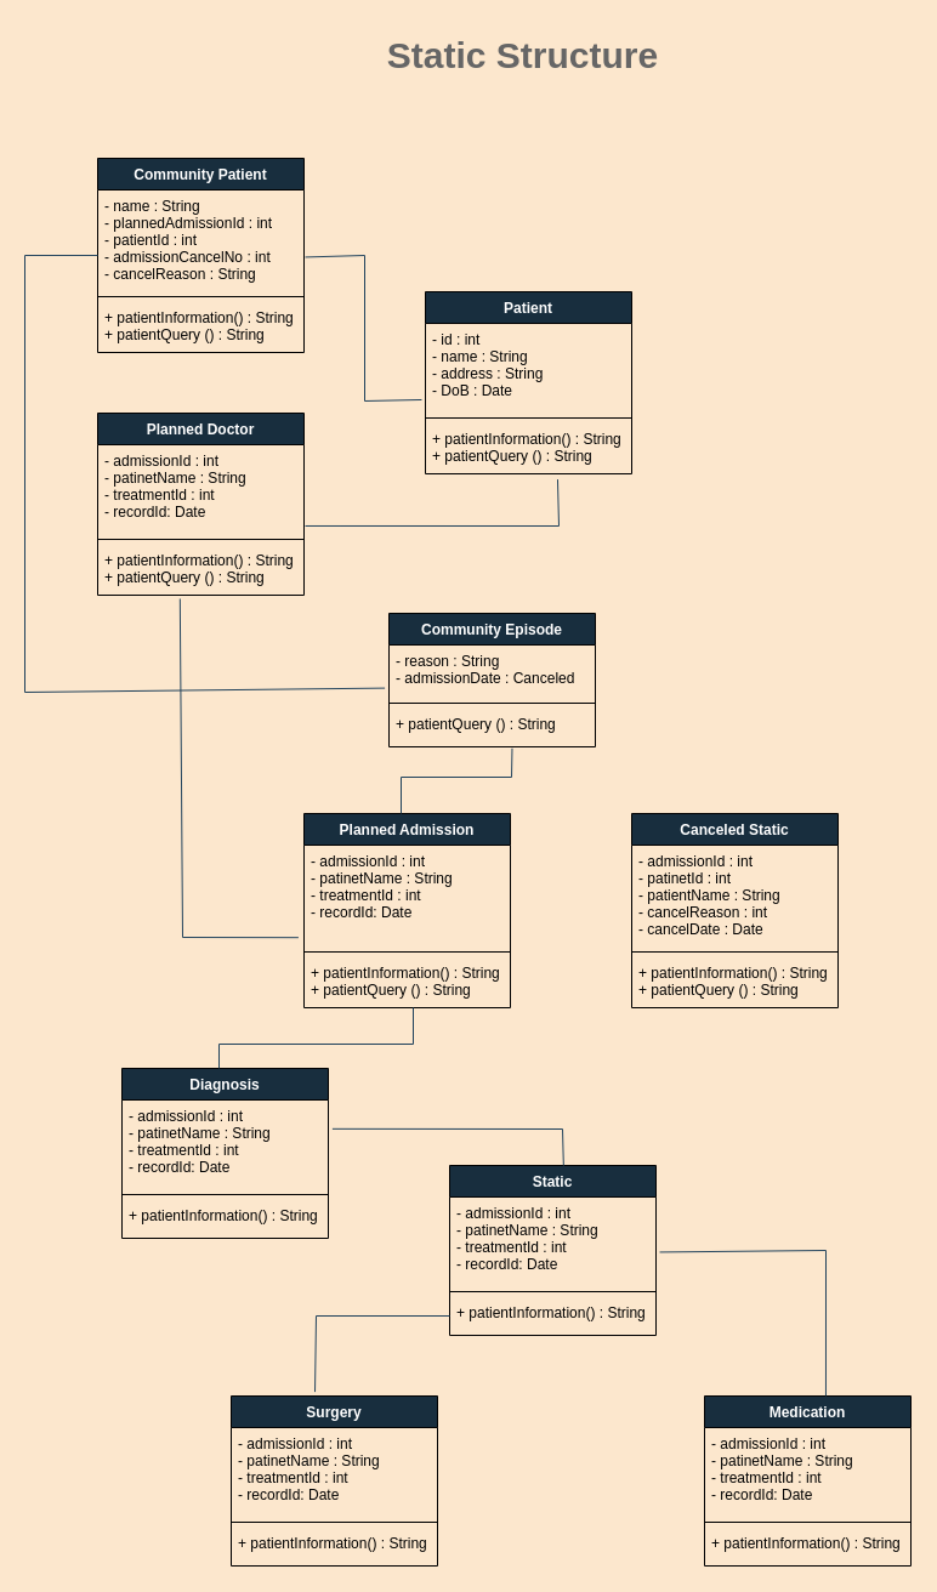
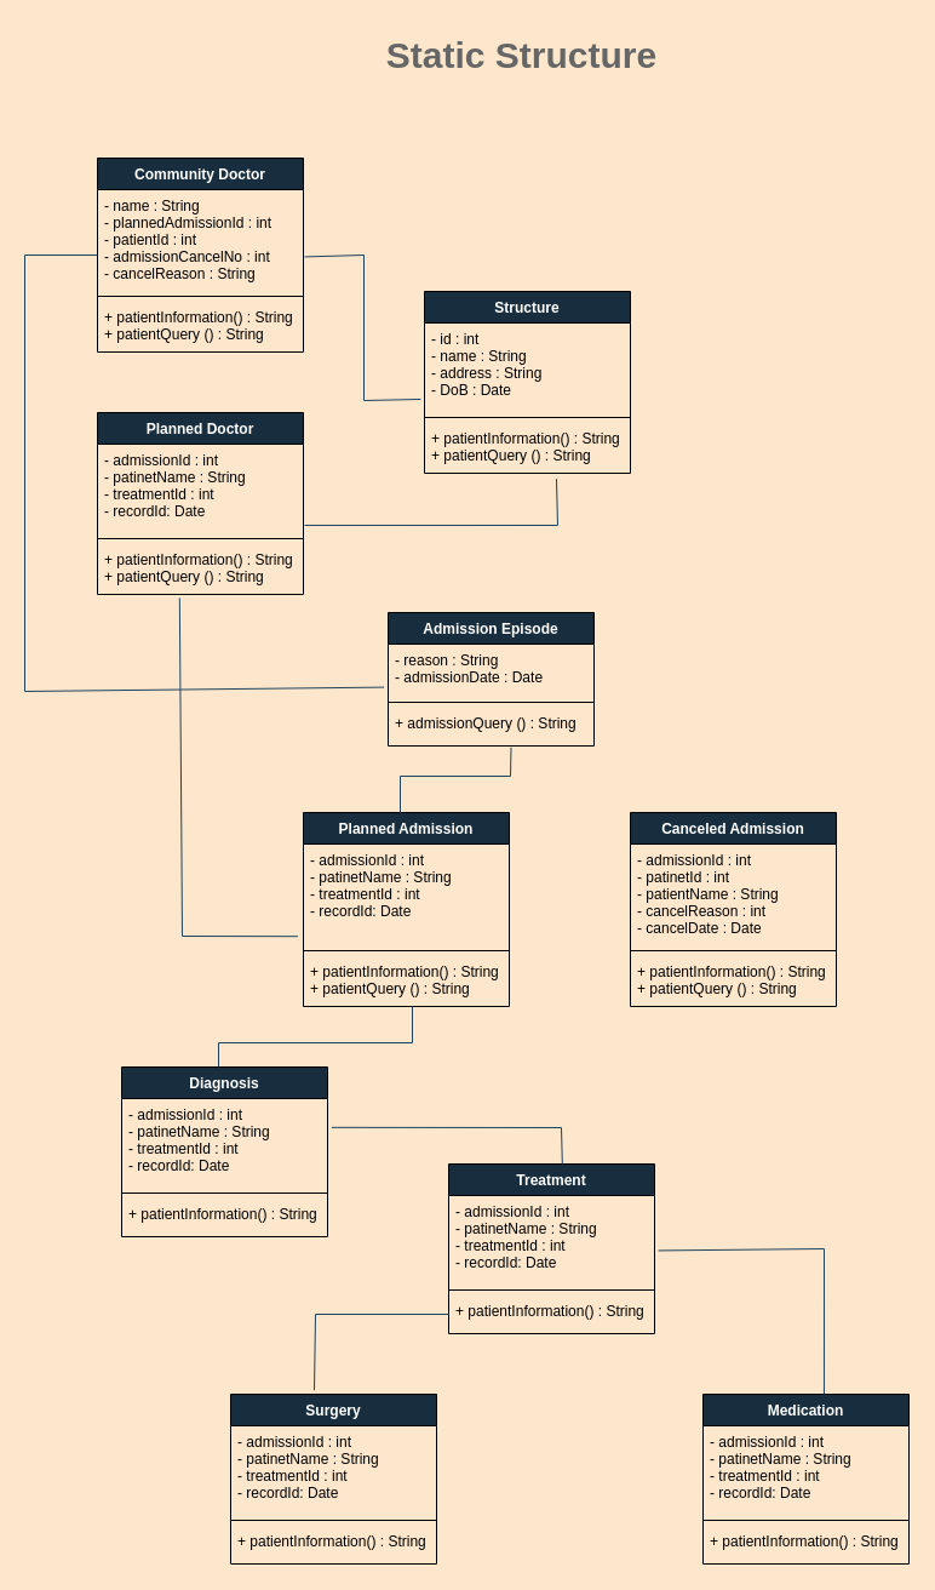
  <mxCell id="0" />
  <mxCell id="1" parent="0" />
- <mxCell id="2" value="Community Patient" style="swimlane;fontStyle=1;align=center;verticalAlign=top;childLayout=stackLayout;horizontal=1;startSize=26;horizontalStack=0;resizeParent=1;resizeParentMax=0;resizeLast=0;collapsible=1;marginBottom=0;fillColor=#182E3E;strokeColor=#000000;fontColor=#FFFFFF;" parent="1" vertex="1"><mxGeometry x="80" y="130" width="170" height="160" as="geometry" /></mxCell>
+ <mxCell id="2" value="Community Doctor" style="swimlane;fontStyle=1;align=center;verticalAlign=top;childLayout=stackLayout;horizontal=1;startSize=26;horizontalStack=0;resizeParent=1;resizeParentMax=0;resizeLast=0;collapsible=1;marginBottom=0;fillColor=#182E3E;strokeColor=#000000;fontColor=#FFFFFF;" parent="1" vertex="1"><mxGeometry x="80" y="130" width="170" height="160" as="geometry" /></mxCell>
  <mxCell id="3" value="- name : String&#10;- plannedAdmissionId : int&#10;- patientId : int&#10;- admissionCancelNo : int&#10;- cancelReason : String" style="text;strokeColor=none;fillColor=none;align=left;verticalAlign=top;spacingLeft=4;spacingRight=4;overflow=hidden;rotatable=0;points=[[0,0.5],[1,0.5]];portConstraint=eastwest;fontColor=#000000;" parent="2" vertex="1"><mxGeometry y="26" width="170" height="84" as="geometry" /></mxCell>
  <mxCell id="4" value="" style="line;strokeWidth=1;fillColor=none;align=left;verticalAlign=middle;spacingTop=-1;spacingLeft=3;spacingRight=3;rotatable=0;labelPosition=right;points=[];portConstraint=eastwest;strokeColor=#000000;labelBackgroundColor=#FCE7CD;fontColor=#FFFFFF;" parent="2" vertex="1"><mxGeometry y="110" width="170" height="8" as="geometry" /></mxCell>
  <mxCell id="5" value="+ patientInformation() : String&#10;+ patientQuery () : String" style="text;strokeColor=none;fillColor=none;align=left;verticalAlign=top;spacingLeft=4;spacingRight=4;overflow=hidden;rotatable=0;points=[[0,0.5],[1,0.5]];portConstraint=eastwest;fontColor=#000000;" parent="2" vertex="1"><mxGeometry y="118" width="170" height="42" as="geometry" /></mxCell>
  <mxCell id="6" value="Planned Doctor" style="swimlane;fontStyle=1;align=center;verticalAlign=top;childLayout=stackLayout;horizontal=1;startSize=26;horizontalStack=0;resizeParent=1;resizeParentMax=0;resizeLast=0;collapsible=1;marginBottom=0;fillColor=#182E3E;strokeColor=#000000;fontColor=#FFFFFF;" parent="1" vertex="1"><mxGeometry x="80" y="340" width="170" height="150" as="geometry" /></mxCell>
  <mxCell id="7" value="- admissionId : int&#10;- patinetName : String&#10;- treatmentId : int&#10;- recordId: Date" style="text;strokeColor=none;fillColor=none;align=left;verticalAlign=top;spacingLeft=4;spacingRight=4;overflow=hidden;rotatable=0;points=[[0,0.5],[1,0.5]];portConstraint=eastwest;fontColor=#000000;" parent="6" vertex="1"><mxGeometry y="26" width="170" height="74" as="geometry" /></mxCell>
  <mxCell id="8" value="" style="line;strokeWidth=1;fillColor=none;align=left;verticalAlign=middle;spacingTop=-1;spacingLeft=3;spacingRight=3;rotatable=0;labelPosition=right;points=[];portConstraint=eastwest;strokeColor=#000000;labelBackgroundColor=#FCE7CD;fontColor=#FFFFFF;" parent="6" vertex="1"><mxGeometry y="100" width="170" height="8" as="geometry" /></mxCell>
  <mxCell id="9" value="+ patientInformation() : String&#10;+ patientQuery () : String" style="text;strokeColor=none;fillColor=none;align=left;verticalAlign=top;spacingLeft=4;spacingRight=4;overflow=hidden;rotatable=0;points=[[0,0.5],[1,0.5]];portConstraint=eastwest;fontColor=#000000;" parent="6" vertex="1"><mxGeometry y="108" width="170" height="42" as="geometry" /></mxCell>
- <mxCell id="10" value="Patient" style="swimlane;fontStyle=1;align=center;verticalAlign=top;childLayout=stackLayout;horizontal=1;startSize=26;horizontalStack=0;resizeParent=1;resizeParentMax=0;resizeLast=0;collapsible=1;marginBottom=0;fillColor=#182E3E;strokeColor=#000000;fontColor=#FFFFFF;" parent="1" vertex="1"><mxGeometry x="350" y="240" width="170" height="150" as="geometry" /></mxCell>
+ <mxCell id="10" value="Structure" style="swimlane;fontStyle=1;align=center;verticalAlign=top;childLayout=stackLayout;horizontal=1;startSize=26;horizontalStack=0;resizeParent=1;resizeParentMax=0;resizeLast=0;collapsible=1;marginBottom=0;fillColor=#182E3E;strokeColor=#000000;fontColor=#FFFFFF;" parent="1" vertex="1"><mxGeometry x="350" y="240" width="170" height="150" as="geometry" /></mxCell>
  <mxCell id="11" value="- id : int&#10;- name : String&#10;- address : String&#10;- DoB : Date" style="text;strokeColor=none;fillColor=none;align=left;verticalAlign=top;spacingLeft=4;spacingRight=4;overflow=hidden;rotatable=0;points=[[0,0.5],[1,0.5]];portConstraint=eastwest;fontColor=#000000;" parent="10" vertex="1"><mxGeometry y="26" width="170" height="74" as="geometry" /></mxCell>
  <mxCell id="12" value="" style="line;strokeWidth=1;fillColor=none;align=left;verticalAlign=middle;spacingTop=-1;spacingLeft=3;spacingRight=3;rotatable=0;labelPosition=right;points=[];portConstraint=eastwest;strokeColor=#000000;labelBackgroundColor=#FCE7CD;fontColor=#FFFFFF;" parent="10" vertex="1"><mxGeometry y="100" width="170" height="8" as="geometry" /></mxCell>
  <mxCell id="13" value="+ patientInformation() : String&#10;+ patientQuery () : String" style="text;strokeColor=none;fillColor=none;align=left;verticalAlign=top;spacingLeft=4;spacingRight=4;overflow=hidden;rotatable=0;points=[[0,0.5],[1,0.5]];portConstraint=eastwest;fontColor=#000000;" parent="10" vertex="1"><mxGeometry y="108" width="170" height="42" as="geometry" /></mxCell>
- <mxCell id="14" value="Community Episode" style="swimlane;fontStyle=1;align=center;verticalAlign=top;childLayout=stackLayout;horizontal=1;startSize=26;horizontalStack=0;resizeParent=1;resizeParentMax=0;resizeLast=0;collapsible=1;marginBottom=0;fillColor=#182E3E;strokeColor=#000000;fontColor=#FFFFFF;" parent="1" vertex="1"><mxGeometry x="320" y="505" width="170" height="110" as="geometry" /></mxCell>
- <mxCell id="15" value="- reason : String&#10;- admissionDate : Canceled" style="text;strokeColor=none;fillColor=none;align=left;verticalAlign=top;spacingLeft=4;spacingRight=4;overflow=hidden;rotatable=0;points=[[0,0.5],[1,0.5]];portConstraint=eastwest;fontColor=#000000;" parent="14" vertex="1"><mxGeometry y="26" width="170" height="44" as="geometry" /></mxCell>
+ <mxCell id="14" value="Admission Episode" style="swimlane;fontStyle=1;align=center;verticalAlign=top;childLayout=stackLayout;horizontal=1;startSize=26;horizontalStack=0;resizeParent=1;resizeParentMax=0;resizeLast=0;collapsible=1;marginBottom=0;fillColor=#182E3E;strokeColor=#000000;fontColor=#FFFFFF;" parent="1" vertex="1"><mxGeometry x="320" y="505" width="170" height="110" as="geometry" /></mxCell>
+ <mxCell id="15" value="- reason : String&#10;- admissionDate : Date" style="text;strokeColor=none;fillColor=none;align=left;verticalAlign=top;spacingLeft=4;spacingRight=4;overflow=hidden;rotatable=0;points=[[0,0.5],[1,0.5]];portConstraint=eastwest;fontColor=#000000;" parent="14" vertex="1"><mxGeometry y="26" width="170" height="44" as="geometry" /></mxCell>
  <mxCell id="16" value="" style="line;strokeWidth=1;fillColor=none;align=left;verticalAlign=middle;spacingTop=-1;spacingLeft=3;spacingRight=3;rotatable=0;labelPosition=right;points=[];portConstraint=eastwest;strokeColor=#000000;labelBackgroundColor=#FCE7CD;fontColor=#FFFFFF;" parent="14" vertex="1"><mxGeometry y="70" width="170" height="8" as="geometry" /></mxCell>
- <mxCell id="17" value="+ patientQuery () : String" style="text;strokeColor=none;fillColor=none;align=left;verticalAlign=top;spacingLeft=4;spacingRight=4;overflow=hidden;rotatable=0;points=[[0,0.5],[1,0.5]];portConstraint=eastwest;fontColor=#000000;" parent="14" vertex="1"><mxGeometry y="78" width="170" height="32" as="geometry" /></mxCell>
+ <mxCell id="17" value="+ admissionQuery () : String" style="text;strokeColor=none;fillColor=none;align=left;verticalAlign=top;spacingLeft=4;spacingRight=4;overflow=hidden;rotatable=0;points=[[0,0.5],[1,0.5]];portConstraint=eastwest;fontColor=#000000;" parent="14" vertex="1"><mxGeometry y="78" width="170" height="32" as="geometry" /></mxCell>
  <mxCell id="18" value="Planned Admission" style="swimlane;fontStyle=1;align=center;verticalAlign=top;childLayout=stackLayout;horizontal=1;startSize=26;horizontalStack=0;resizeParent=1;resizeParentMax=0;resizeLast=0;collapsible=1;marginBottom=0;fillColor=#182E3E;strokeColor=#000000;fontColor=#FFFFFF;" parent="1" vertex="1"><mxGeometry x="250" y="670" width="170" height="160" as="geometry" /></mxCell>
  <mxCell id="19" value="- admissionId : int&#10;- patinetName : String&#10;- treatmentId : int&#10;- recordId: Date" style="text;strokeColor=none;fillColor=none;align=left;verticalAlign=top;spacingLeft=4;spacingRight=4;overflow=hidden;rotatable=0;points=[[0,0.5],[1,0.5]];portConstraint=eastwest;fontColor=#000000;" parent="18" vertex="1"><mxGeometry y="26" width="170" height="84" as="geometry" /></mxCell>
  <mxCell id="20" value="" style="line;strokeWidth=1;fillColor=none;align=left;verticalAlign=middle;spacingTop=-1;spacingLeft=3;spacingRight=3;rotatable=0;labelPosition=right;points=[];portConstraint=eastwest;strokeColor=#000000;labelBackgroundColor=#FCE7CD;fontColor=#FFFFFF;" parent="18" vertex="1"><mxGeometry y="110" width="170" height="8" as="geometry" /></mxCell>
  <mxCell id="21" value="+ patientInformation() : String&#10;+ patientQuery () : String" style="text;strokeColor=none;fillColor=none;align=left;verticalAlign=top;spacingLeft=4;spacingRight=4;overflow=hidden;rotatable=0;points=[[0,0.5],[1,0.5]];portConstraint=eastwest;fontColor=#000000;" parent="18" vertex="1"><mxGeometry y="118" width="170" height="42" as="geometry" /></mxCell>
- <mxCell id="22" value="Canceled Static" style="swimlane;fontStyle=1;align=center;verticalAlign=top;childLayout=stackLayout;horizontal=1;startSize=26;horizontalStack=0;resizeParent=1;resizeParentMax=0;resizeLast=0;collapsible=1;marginBottom=0;fillColor=#182E3E;strokeColor=#000000;fontColor=#FFFFFF;" parent="1" vertex="1"><mxGeometry x="520" y="670" width="170" height="160" as="geometry" /></mxCell>
+ <mxCell id="22" value="Canceled Admission" style="swimlane;fontStyle=1;align=center;verticalAlign=top;childLayout=stackLayout;horizontal=1;startSize=26;horizontalStack=0;resizeParent=1;resizeParentMax=0;resizeLast=0;collapsible=1;marginBottom=0;fillColor=#182E3E;strokeColor=#000000;fontColor=#FFFFFF;" parent="1" vertex="1"><mxGeometry x="520" y="670" width="170" height="160" as="geometry" /></mxCell>
  <mxCell id="23" value="- admissionId : int&#10;- patinetId : int&#10;- patientName : String&#10;- cancelReason : int&#10;- cancelDate : Date" style="text;strokeColor=none;fillColor=none;align=left;verticalAlign=top;spacingLeft=4;spacingRight=4;overflow=hidden;rotatable=0;points=[[0,0.5],[1,0.5]];portConstraint=eastwest;fontColor=#000000;" parent="22" vertex="1"><mxGeometry y="26" width="170" height="84" as="geometry" /></mxCell>
  <mxCell id="24" value="" style="line;strokeWidth=1;fillColor=none;align=left;verticalAlign=middle;spacingTop=-1;spacingLeft=3;spacingRight=3;rotatable=0;labelPosition=right;points=[];portConstraint=eastwest;strokeColor=#000000;labelBackgroundColor=#FCE7CD;fontColor=#FFFFFF;" parent="22" vertex="1"><mxGeometry y="110" width="170" height="8" as="geometry" /></mxCell>
  <mxCell id="25" value="+ patientInformation() : String&#10;+ patientQuery () : String" style="text;strokeColor=none;fillColor=none;align=left;verticalAlign=top;spacingLeft=4;spacingRight=4;overflow=hidden;rotatable=0;points=[[0,0.5],[1,0.5]];portConstraint=eastwest;fontColor=#000000;" parent="22" vertex="1"><mxGeometry y="118" width="170" height="42" as="geometry" /></mxCell>
  <mxCell id="26" value="Diagnosis" style="swimlane;fontStyle=1;align=center;verticalAlign=top;childLayout=stackLayout;horizontal=1;startSize=26;horizontalStack=0;resizeParent=1;resizeParentMax=0;resizeLast=0;collapsible=1;marginBottom=0;fillColor=#182E3E;strokeColor=#000000;fontColor=#FFFFFF;" parent="1" vertex="1"><mxGeometry x="100" y="880" width="170" height="140" as="geometry" /></mxCell>
  <mxCell id="27" value="- admissionId : int&#10;- patinetName : String&#10;- treatmentId : int&#10;- recordId: Date" style="text;strokeColor=none;fillColor=none;align=left;verticalAlign=top;spacingLeft=4;spacingRight=4;overflow=hidden;rotatable=0;points=[[0,0.5],[1,0.5]];portConstraint=eastwest;fontColor=#000000;" parent="26" vertex="1"><mxGeometry y="26" width="170" height="74" as="geometry" /></mxCell>
  <mxCell id="28" value="" style="line;strokeWidth=1;fillColor=none;align=left;verticalAlign=middle;spacingTop=-1;spacingLeft=3;spacingRight=3;rotatable=0;labelPosition=right;points=[];portConstraint=eastwest;strokeColor=#000000;labelBackgroundColor=#FCE7CD;fontColor=#FFFFFF;" parent="26" vertex="1"><mxGeometry y="100" width="170" height="8" as="geometry" /></mxCell>
  <mxCell id="29" value="+ patientInformation() : String" style="text;strokeColor=none;fillColor=none;align=left;verticalAlign=top;spacingLeft=4;spacingRight=4;overflow=hidden;rotatable=0;points=[[0,0.5],[1,0.5]];portConstraint=eastwest;fontColor=#000000;" parent="26" vertex="1"><mxGeometry y="108" width="170" height="32" as="geometry" /></mxCell>
- <mxCell id="30" value="Static" style="swimlane;fontStyle=1;align=center;verticalAlign=top;childLayout=stackLayout;horizontal=1;startSize=26;horizontalStack=0;resizeParent=1;resizeParentMax=0;resizeLast=0;collapsible=1;marginBottom=0;fillColor=#182E3E;strokeColor=#000000;fontColor=#FFFFFF;" parent="1" vertex="1"><mxGeometry x="370" y="960" width="170" height="140" as="geometry" /></mxCell>
+ <mxCell id="30" value="Treatment" style="swimlane;fontStyle=1;align=center;verticalAlign=top;childLayout=stackLayout;horizontal=1;startSize=26;horizontalStack=0;resizeParent=1;resizeParentMax=0;resizeLast=0;collapsible=1;marginBottom=0;fillColor=#182E3E;strokeColor=#000000;fontColor=#FFFFFF;" parent="1" vertex="1"><mxGeometry x="370" y="960" width="170" height="140" as="geometry" /></mxCell>
  <mxCell id="31" value="- admissionId : int&#10;- patinetName : String&#10;- treatmentId : int&#10;- recordId: Date" style="text;strokeColor=none;fillColor=none;align=left;verticalAlign=top;spacingLeft=4;spacingRight=4;overflow=hidden;rotatable=0;points=[[0,0.5],[1,0.5]];portConstraint=eastwest;fontColor=#000000;" parent="30" vertex="1"><mxGeometry y="26" width="170" height="74" as="geometry" /></mxCell>
  <mxCell id="32" value="" style="line;strokeWidth=1;fillColor=none;align=left;verticalAlign=middle;spacingTop=-1;spacingLeft=3;spacingRight=3;rotatable=0;labelPosition=right;points=[];portConstraint=eastwest;strokeColor=#000000;labelBackgroundColor=#FCE7CD;fontColor=#FFFFFF;" parent="30" vertex="1"><mxGeometry y="100" width="170" height="8" as="geometry" /></mxCell>
  <mxCell id="33" value="+ patientInformation() : String" style="text;strokeColor=none;fillColor=none;align=left;verticalAlign=top;spacingLeft=4;spacingRight=4;overflow=hidden;rotatable=0;points=[[0,0.5],[1,0.5]];portConstraint=eastwest;fontColor=#000000;" parent="30" vertex="1"><mxGeometry y="108" width="170" height="32" as="geometry" /></mxCell>
  <mxCell id="34" value="Surgery" style="swimlane;fontStyle=1;align=center;verticalAlign=top;childLayout=stackLayout;horizontal=1;startSize=26;horizontalStack=0;resizeParent=1;resizeParentMax=0;resizeLast=0;collapsible=1;marginBottom=0;fillColor=#182E3E;strokeColor=#000000;fontColor=#FFFFFF;" parent="1" vertex="1"><mxGeometry x="190" y="1150" width="170" height="140" as="geometry" /></mxCell>
  <mxCell id="35" value="- admissionId : int&#10;- patinetName : String&#10;- treatmentId : int&#10;- recordId: Date" style="text;strokeColor=none;fillColor=none;align=left;verticalAlign=top;spacingLeft=4;spacingRight=4;overflow=hidden;rotatable=0;points=[[0,0.5],[1,0.5]];portConstraint=eastwest;fontColor=#000000;" parent="34" vertex="1"><mxGeometry y="26" width="170" height="74" as="geometry" /></mxCell>
  <mxCell id="36" value="" style="line;strokeWidth=1;fillColor=none;align=left;verticalAlign=middle;spacingTop=-1;spacingLeft=3;spacingRight=3;rotatable=0;labelPosition=right;points=[];portConstraint=eastwest;strokeColor=#000000;labelBackgroundColor=#FCE7CD;fontColor=#FFFFFF;" parent="34" vertex="1"><mxGeometry y="100" width="170" height="8" as="geometry" /></mxCell>
  <mxCell id="37" value="+ patientInformation() : String" style="text;strokeColor=none;fillColor=none;align=left;verticalAlign=top;spacingLeft=4;spacingRight=4;overflow=hidden;rotatable=0;points=[[0,0.5],[1,0.5]];portConstraint=eastwest;fontColor=#000000;" parent="34" vertex="1"><mxGeometry y="108" width="170" height="32" as="geometry" /></mxCell>
  <mxCell id="38" value="Medication" style="swimlane;fontStyle=1;align=center;verticalAlign=top;childLayout=stackLayout;horizontal=1;startSize=26;horizontalStack=0;resizeParent=1;resizeParentMax=0;resizeLast=0;collapsible=1;marginBottom=0;fillColor=#182E3E;strokeColor=#000000;fontColor=#FFFFFF;" parent="1" vertex="1"><mxGeometry x="580" y="1150" width="170" height="140" as="geometry" /></mxCell>
  <mxCell id="39" value="- admissionId : int&#10;- patinetName : String&#10;- treatmentId : int&#10;- recordId: Date" style="text;strokeColor=none;fillColor=none;align=left;verticalAlign=top;spacingLeft=4;spacingRight=4;overflow=hidden;rotatable=0;points=[[0,0.5],[1,0.5]];portConstraint=eastwest;fontColor=#000000;" parent="38" vertex="1"><mxGeometry y="26" width="170" height="74" as="geometry" /></mxCell>
  <mxCell id="40" value="" style="line;strokeWidth=1;fillColor=none;align=left;verticalAlign=middle;spacingTop=-1;spacingLeft=3;spacingRight=3;rotatable=0;labelPosition=right;points=[];portConstraint=eastwest;strokeColor=#000000;labelBackgroundColor=#FCE7CD;fontColor=#FFFFFF;" parent="38" vertex="1"><mxGeometry y="100" width="170" height="8" as="geometry" /></mxCell>
  <mxCell id="41" value="+ patientInformation() : String" style="text;strokeColor=none;fillColor=none;align=left;verticalAlign=top;spacingLeft=4;spacingRight=4;overflow=hidden;rotatable=0;points=[[0,0.5],[1,0.5]];portConstraint=eastwest;fontColor=#000000;" parent="38" vertex="1"><mxGeometry y="108" width="170" height="32" as="geometry" /></mxCell>
  <mxCell id="42" value="&lt;b&gt;&lt;font color=&quot;#666666&quot; style=&quot;font-size: 30px;&quot;&gt;Static Structure&lt;/font&gt;&lt;/b&gt;" style="text;html=1;align=center;verticalAlign=middle;resizable=0;points=[];autosize=1;strokeColor=none;fillColor=none;fontColor=#000000;" parent="1" vertex="1"><mxGeometry x="305" y="20" width="250" height="50" as="geometry" /></mxCell>
  <mxCell id="43" value="" style="endArrow=none;html=1;rounded=0;strokeColor=#23445D;fontSize=30;fontColor=#666666;exitX=1.006;exitY=0.66;exitDx=0;exitDy=0;exitPerimeter=0;entryX=-0.018;entryY=0.851;entryDx=0;entryDy=0;entryPerimeter=0;" edge="1" parent="1" source="3" target="11"><mxGeometry width="50" height="50" relative="1" as="geometry"><mxPoint x="250" y="260" as="sourcePoint" /><mxPoint x="340" y="210" as="targetPoint" /><Array as="points"><mxPoint x="300" y="210" /><mxPoint x="300" y="330" /></Array></mxGeometry></mxCell>
  <mxCell id="44" value="" style="endArrow=none;html=1;rounded=0;strokeColor=#23445D;fontSize=30;fontColor=#666666;exitX=1.006;exitY=0.905;exitDx=0;exitDy=0;exitPerimeter=0;entryX=0.641;entryY=1.11;entryDx=0;entryDy=0;entryPerimeter=0;" edge="1" parent="1" source="7" target="13"><mxGeometry width="50" height="50" relative="1" as="geometry"><mxPoint x="250" y="480" as="sourcePoint" /><mxPoint x="530" y="440" as="targetPoint" /><Array as="points"><mxPoint x="460" y="433" /></Array></mxGeometry></mxCell>
  <mxCell id="45" value="" style="endArrow=none;html=1;rounded=0;strokeColor=#23445D;fontSize=30;fontColor=#666666;entryX=0;entryY=0.643;entryDx=0;entryDy=0;entryPerimeter=0;exitX=-0.02;exitY=0.809;exitDx=0;exitDy=0;exitPerimeter=0;" edge="1" parent="1" source="15" target="3"><mxGeometry width="50" height="50" relative="1" as="geometry"><mxPoint x="20" y="610" as="sourcePoint" /><mxPoint x="60" y="210" as="targetPoint" /><Array as="points"><mxPoint x="20" y="570" /><mxPoint x="20" y="210" /></Array></mxGeometry></mxCell>
  <mxCell id="46" value="" style="endArrow=none;html=1;rounded=0;strokeColor=#23445D;fontSize=30;fontColor=#666666;entryX=0.399;entryY=1.071;entryDx=0;entryDy=0;entryPerimeter=0;exitX=-0.027;exitY=0.907;exitDx=0;exitDy=0;exitPerimeter=0;" edge="1" parent="1" source="19" target="9"><mxGeometry width="50" height="50" relative="1" as="geometry"><mxPoint x="150" y="850" as="sourcePoint" /><mxPoint x="200" y="500" as="targetPoint" /><Array as="points"><mxPoint x="150" y="772" /></Array></mxGeometry></mxCell>
  <mxCell id="47" value="" style="endArrow=none;html=1;rounded=0;strokeColor=#23445D;fontSize=30;fontColor=#666666;entryX=0.597;entryY=1.038;entryDx=0;entryDy=0;entryPerimeter=0;" edge="1" parent="1" target="17"><mxGeometry width="50" height="50" relative="1" as="geometry"><mxPoint x="330" y="670" as="sourcePoint" /><mxPoint x="450" y="620" as="targetPoint" /><Array as="points"><mxPoint x="330" y="640" /><mxPoint x="421" y="640" /></Array></mxGeometry></mxCell>
  <mxCell id="48" value="" style="endArrow=none;html=1;rounded=0;strokeColor=#23445D;fontSize=30;fontColor=#666666;" edge="1" parent="1"><mxGeometry width="50" height="50" relative="1" as="geometry"><mxPoint x="180" y="860" as="sourcePoint" /><mxPoint x="340" y="830" as="targetPoint" /><Array as="points"><mxPoint x="340" y="860" /></Array></mxGeometry></mxCell>
  <mxCell id="49" value="" style="endArrow=none;html=1;rounded=0;strokeColor=#23445D;fontSize=30;fontColor=#666666;" edge="1" parent="1"><mxGeometry width="50" height="50" relative="1" as="geometry"><mxPoint x="180" y="880" as="sourcePoint" /><mxPoint x="180" y="860" as="targetPoint" /></mxGeometry></mxCell>
  <mxCell id="50" value="" style="endArrow=none;html=1;rounded=0;strokeColor=#23445D;fontSize=30;fontColor=#666666;exitX=1.02;exitY=0.322;exitDx=0;exitDy=0;exitPerimeter=0;entryX=0.552;entryY=0.001;entryDx=0;entryDy=0;entryPerimeter=0;" edge="1" parent="1" source="27" target="30"><mxGeometry width="50" height="50" relative="1" as="geometry"><mxPoint x="320" y="960" as="sourcePoint" /><mxPoint x="530" y="910" as="targetPoint" /><Array as="points"><mxPoint x="463" y="930" /></Array></mxGeometry></mxCell>
  <mxCell id="51" value="" style="endArrow=none;html=1;rounded=0;strokeColor=#23445D;fontSize=30;fontColor=#666666;entryX=0;entryY=0.5;entryDx=0;entryDy=0;exitX=0.406;exitY=-0.024;exitDx=0;exitDy=0;exitPerimeter=0;" edge="1" parent="1" source="34" target="33"><mxGeometry width="50" height="50" relative="1" as="geometry"><mxPoint x="250" y="1110" as="sourcePoint" /><mxPoint x="300" y="1060" as="targetPoint" /><Array as="points"><mxPoint x="260" y="1084" /></Array></mxGeometry></mxCell>
  <mxCell id="52" value="" style="endArrow=none;html=1;rounded=0;strokeColor=#23445D;fontSize=30;fontColor=#666666;exitX=1.018;exitY=0.614;exitDx=0;exitDy=0;exitPerimeter=0;entryX=0.588;entryY=0;entryDx=0;entryDy=0;entryPerimeter=0;" edge="1" parent="1" source="31" target="38"><mxGeometry width="50" height="50" relative="1" as="geometry"><mxPoint x="650" y="1040" as="sourcePoint" /><mxPoint x="760" y="1020" as="targetPoint" /><Array as="points"><mxPoint x="680" y="1030" /></Array></mxGeometry></mxCell>
